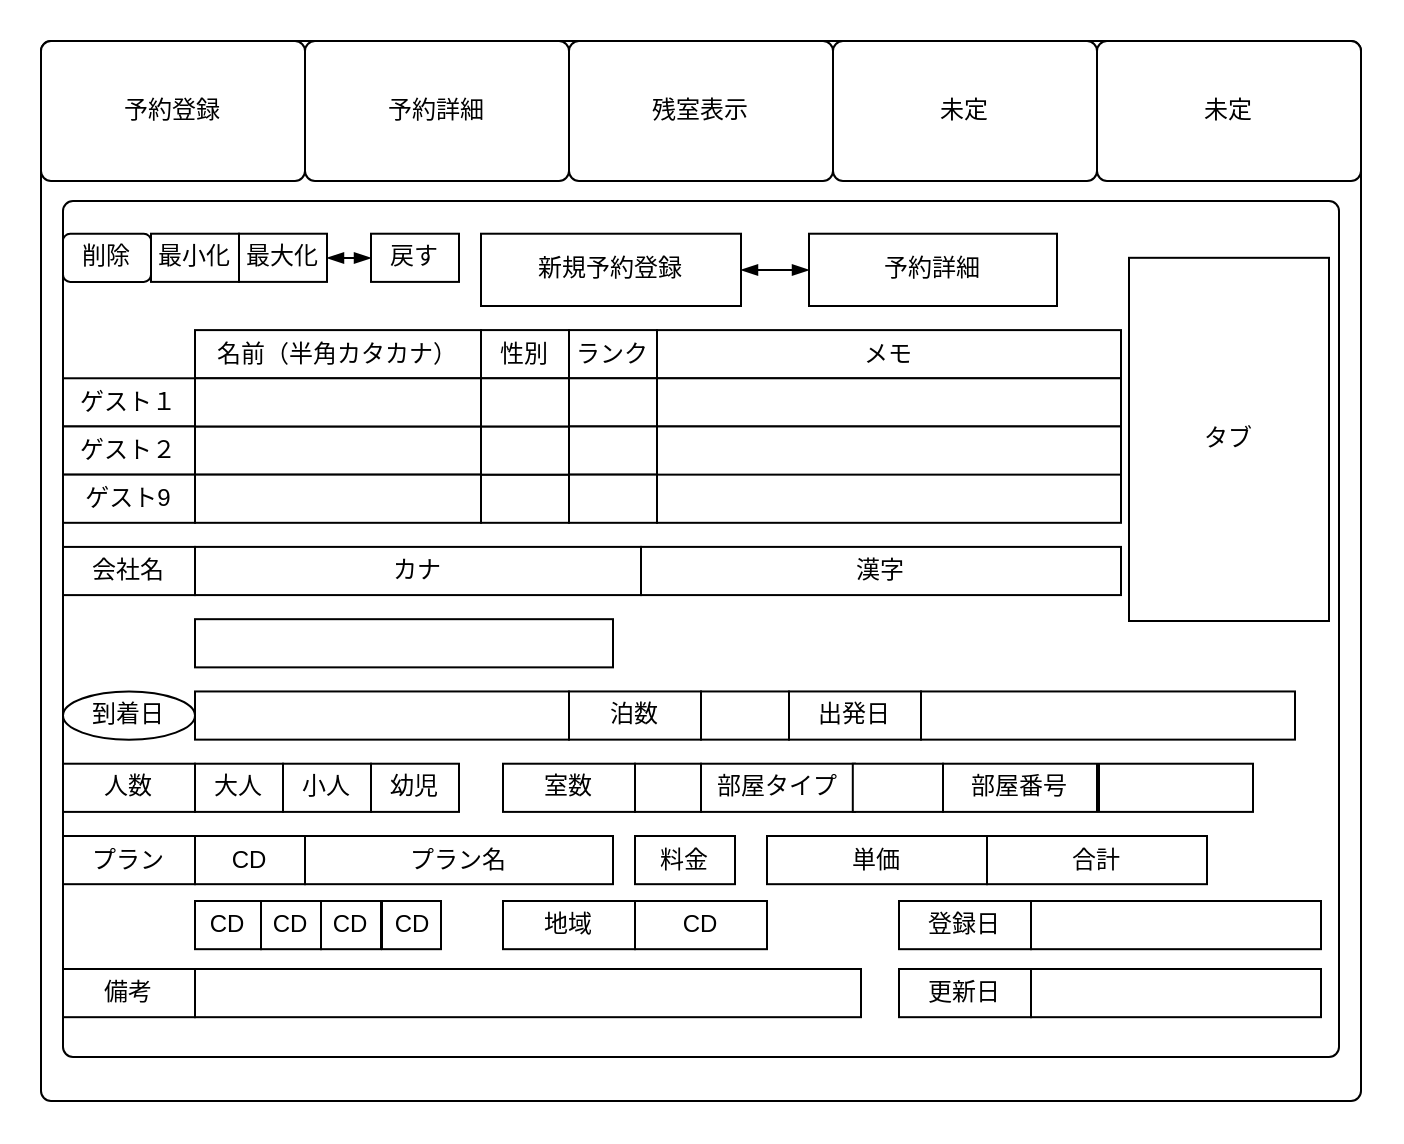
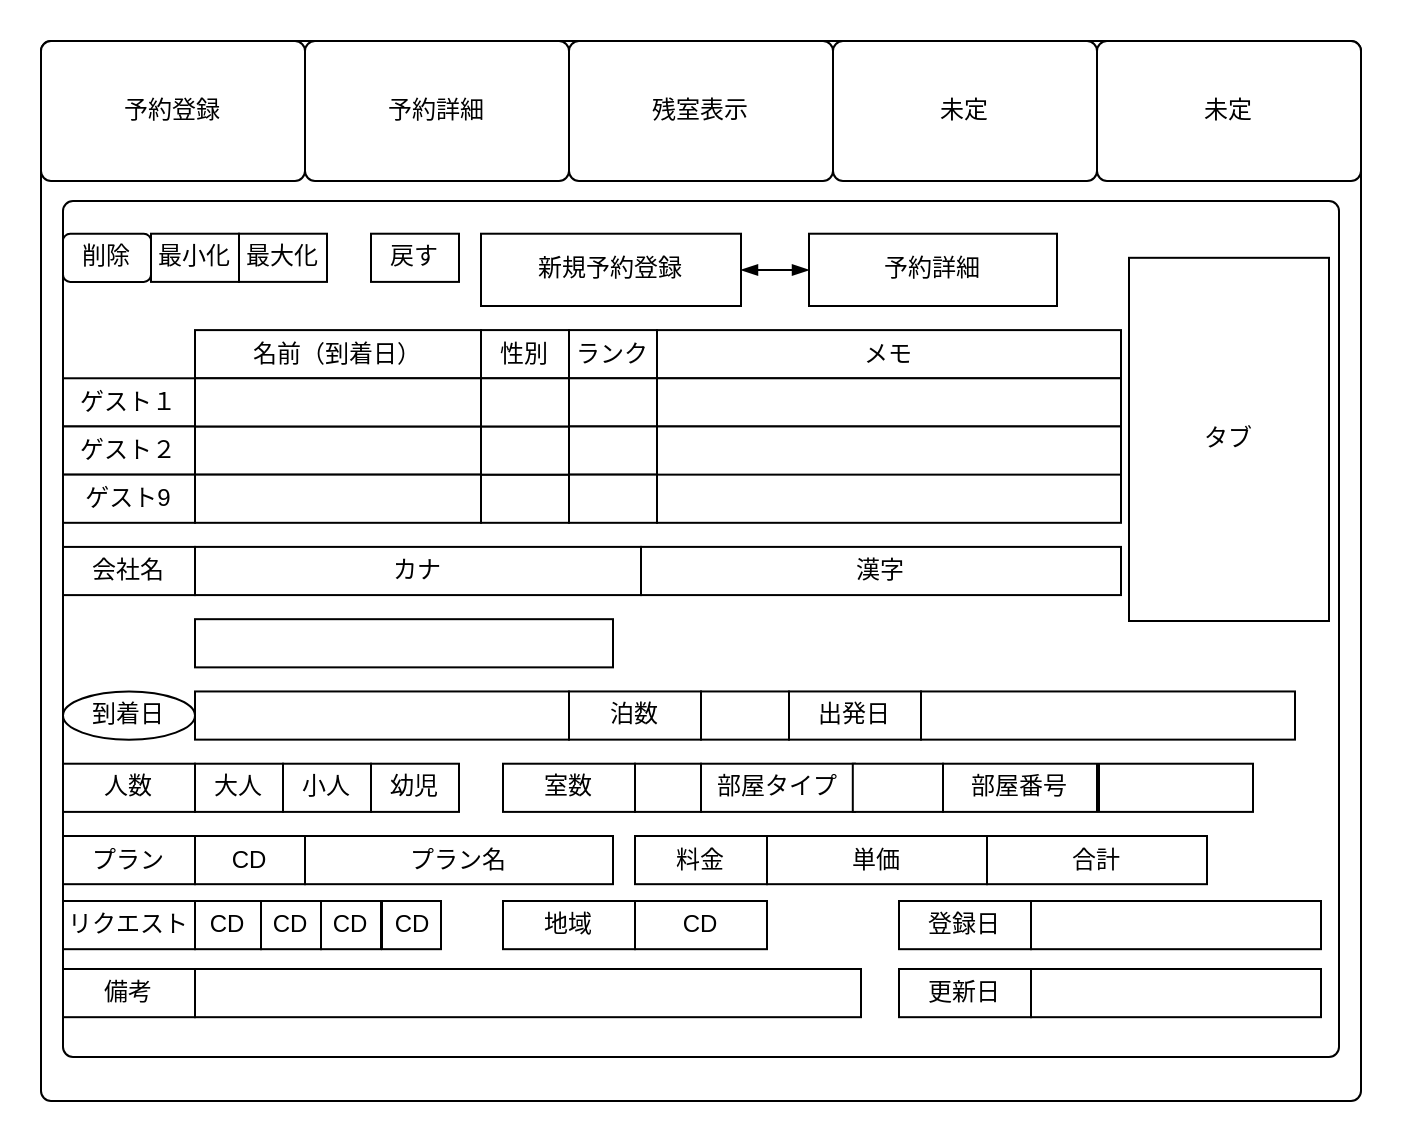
  <mxCell id="0" />
  <mxCell id="1" parent="0" />
  <mxCell id="2" value="" style="rounded=1;absoluteArcSize=1;html=1;arcSize=10;" vertex="1" parent="1"><mxGeometry x="20" y="20" width="660" height="530" as="geometry" /></mxCell>
  <mxCell id="3" value="main" style="html=1;shape=mxgraph.er.anchor;whiteSpace=wrap;" vertex="1" parent="2"><mxGeometry width="660" height="530.0" as="geometry" /></mxCell>
  <mxCell id="4" value="予約登録" style="rounded=1;absoluteArcSize=1;html=1;arcSize=10;whiteSpace=wrap;points=[];strokeColor=inherit;fillColor=inherit;" vertex="1" parent="2"><mxGeometry width="132" height="70" as="geometry" /></mxCell>
  <mxCell id="5" value="予約詳細" style="rounded=1;absoluteArcSize=1;html=1;arcSize=10;whiteSpace=wrap;points=[];strokeColor=inherit;fillColor=inherit;" vertex="1" parent="2"><mxGeometry x="132" width="132" height="70" as="geometry" /></mxCell>
  <mxCell id="6" value="残室表示" style="rounded=1;absoluteArcSize=1;html=1;arcSize=10;whiteSpace=wrap;points=[];strokeColor=inherit;fillColor=inherit;" vertex="1" parent="2"><mxGeometry x="264" width="132" height="70" as="geometry" /></mxCell>
  <mxCell id="7" value="未定" style="rounded=1;absoluteArcSize=1;html=1;arcSize=10;whiteSpace=wrap;points=[];strokeColor=inherit;fillColor=inherit;" vertex="1" parent="2"><mxGeometry x="528" width="132" height="70" as="geometry" /></mxCell>
  <mxCell id="8" value="未定" style="rounded=1;absoluteArcSize=1;html=1;arcSize=10;whiteSpace=wrap;points=[];strokeColor=inherit;fillColor=inherit;" vertex="1" parent="2"><mxGeometry x="396.0" width="132" height="70" as="geometry" /></mxCell>
  <mxCell id="9" value="" style="rounded=1;absoluteArcSize=1;html=1;arcSize=10;whiteSpace=wrap;points=[];strokeColor=inherit;fillColor=inherit;" vertex="1" parent="2"><mxGeometry x="11" y="80" width="638" height="427.96" as="geometry" /></mxCell>
  <mxCell id="10" value="削除" style="whiteSpace=wrap;html=1;align=center;rounded=1;" vertex="1" parent="2"><mxGeometry x="11" y="96.364" width="44" height="24.091" as="geometry" /></mxCell>
  <mxCell id="11" value="最小化" style="whiteSpace=wrap;html=1;align=center;" vertex="1" parent="2"><mxGeometry x="55.0" y="96.364" width="44" height="24.091" as="geometry" /></mxCell>
- <mxCell id="12" value="" style="edgeStyle=orthogonalEdgeStyle;rounded=0;orthogonalLoop=1;jettySize=auto;html=1;startArrow=blockThin;startFill=1;endArrow=blockThin;endFill=1;" edge="1" parent="2" source="13" target="14"><mxGeometry relative="1" as="geometry" /></mxCell>
  <mxCell id="13" value="最大化" style="whiteSpace=wrap;html=1;align=center;" vertex="1" parent="2"><mxGeometry x="99.0" y="96.364" width="44" height="24.091" as="geometry" /></mxCell>
  <mxCell id="14" value="戻す" style="whiteSpace=wrap;html=1;align=center;" vertex="1" parent="2"><mxGeometry x="165" y="96.364" width="44" height="24.091" as="geometry" /></mxCell>
- <mxCell id="15" value="名前（半角カタカナ）" style="whiteSpace=wrap;html=1;align=center;" vertex="1" parent="2"><mxGeometry x="77" y="144.55" width="143" height="24.09" as="geometry" /></mxCell>
+ <mxCell id="15" value="名前（到着日）" style="whiteSpace=wrap;html=1;align=center;" vertex="1" parent="2"><mxGeometry x="77" y="144.55" width="143" height="24.09" as="geometry" /></mxCell>
  <mxCell id="16" value="" style="whiteSpace=wrap;html=1;align=center;" vertex="1" parent="2"><mxGeometry x="77" y="192.73" width="143" height="24.09" as="geometry" /></mxCell>
  <mxCell id="17" value="" style="whiteSpace=wrap;html=1;align=center;" vertex="1" parent="2"><mxGeometry x="77" y="216.82" width="143" height="24.09" as="geometry" /></mxCell>
  <mxCell id="18" value="" style="whiteSpace=wrap;html=1;align=center;" vertex="1" parent="2"><mxGeometry x="77" y="168.64" width="143" height="24.09" as="geometry" /></mxCell>
  <mxCell id="19" value="性別" style="whiteSpace=wrap;html=1;align=center;" vertex="1" parent="2"><mxGeometry x="220.0" y="144.545" width="44" height="24.091" as="geometry" /></mxCell>
  <mxCell id="20" value="" style="whiteSpace=wrap;html=1;align=center;" vertex="1" parent="2"><mxGeometry x="220.0" y="216.818" width="44" height="24.091" as="geometry" /></mxCell>
  <mxCell id="21" value="" style="whiteSpace=wrap;html=1;align=center;" vertex="1" parent="2"><mxGeometry x="220.0" y="192.727" width="44" height="24.091" as="geometry" /></mxCell>
  <mxCell id="22" value="" style="whiteSpace=wrap;html=1;align=center;" vertex="1" parent="2"><mxGeometry x="220.0" y="168.636" width="44" height="24.091" as="geometry" /></mxCell>
  <mxCell id="23" value="ランク" style="whiteSpace=wrap;html=1;align=center;" vertex="1" parent="2"><mxGeometry x="264" y="144.545" width="44" height="24.091" as="geometry" /></mxCell>
  <mxCell id="24" value="" style="whiteSpace=wrap;html=1;align=center;" vertex="1" parent="2"><mxGeometry x="264" y="168.636" width="44" height="24.091" as="geometry" /></mxCell>
  <mxCell id="25" value="" style="whiteSpace=wrap;html=1;align=center;" vertex="1" parent="2"><mxGeometry x="264" y="192.727" width="44" height="24.091" as="geometry" /></mxCell>
  <mxCell id="26" value="" style="whiteSpace=wrap;html=1;align=center;" vertex="1" parent="2"><mxGeometry x="264" y="216.818" width="44" height="24.091" as="geometry" /></mxCell>
  <mxCell id="27" value="メモ" style="whiteSpace=wrap;html=1;align=center;" vertex="1" parent="2"><mxGeometry x="308" y="144.55" width="232" height="24.09" as="geometry" /></mxCell>
  <mxCell id="28" value="" style="whiteSpace=wrap;html=1;align=center;" vertex="1" parent="2"><mxGeometry x="308" y="168.64" width="232" height="24.09" as="geometry" /></mxCell>
  <mxCell id="29" value="" style="whiteSpace=wrap;html=1;align=center;" vertex="1" parent="2"><mxGeometry x="308" y="192.73" width="232" height="27.27" as="geometry" /></mxCell>
  <mxCell id="30" value="" style="whiteSpace=wrap;html=1;align=center;" vertex="1" parent="2"><mxGeometry x="308" y="216.82" width="232" height="24.09" as="geometry" /></mxCell>
  <mxCell id="31" value="ゲスト１" style="whiteSpace=wrap;html=1;align=center;" vertex="1" parent="2"><mxGeometry x="11" y="168.636" width="66" height="24.091" as="geometry" /></mxCell>
  <mxCell id="32" value="ゲスト２" style="whiteSpace=wrap;html=1;align=center;" vertex="1" parent="2"><mxGeometry x="11" y="192.727" width="66" height="24.091" as="geometry" /></mxCell>
  <mxCell id="33" value="ゲスト9" style="whiteSpace=wrap;html=1;align=center;" vertex="1" parent="2"><mxGeometry x="11" y="216.818" width="66" height="24.091" as="geometry" /></mxCell>
  <mxCell id="34" value="" style="edgeStyle=orthogonalEdgeStyle;rounded=0;orthogonalLoop=1;jettySize=auto;html=1;startArrow=blockThin;startFill=1;endArrow=blockThin;endFill=1;" edge="1" parent="2" source="35" target="36"><mxGeometry relative="1" as="geometry" /></mxCell>
  <mxCell id="35" value="新規予約登録" style="whiteSpace=wrap;html=1;align=center;" vertex="1" parent="2"><mxGeometry x="220" y="96.36" width="130" height="36.14" as="geometry" /></mxCell>
  <mxCell id="36" value="予約詳細" style="whiteSpace=wrap;html=1;align=center;" vertex="1" parent="2"><mxGeometry x="384" y="96.36" width="124" height="36.14" as="geometry" /></mxCell>
  <mxCell id="37" value="会社名" style="whiteSpace=wrap;html=1;align=center;" vertex="1" parent="2"><mxGeometry x="11" y="252.955" width="66" height="24.091" as="geometry" /></mxCell>
  <mxCell id="38" value="カナ" style="whiteSpace=wrap;html=1;align=center;" vertex="1" parent="2"><mxGeometry x="77" y="252.95" width="223" height="24.09" as="geometry" /></mxCell>
  <mxCell id="39" value="漢字" style="whiteSpace=wrap;html=1;align=center;" vertex="1" parent="2"><mxGeometry x="300" y="252.95" width="240" height="24.09" as="geometry" /></mxCell>
  <mxCell id="40" value="" style="whiteSpace=wrap;html=1;align=center;" vertex="1" parent="2"><mxGeometry x="77" y="289.091" width="209.0" height="24.091" as="geometry" /></mxCell>
  <mxCell id="41" value="到着日" style="ellipse;whiteSpace=wrap;html=1;align=center;" vertex="1" parent="2"><mxGeometry x="11" y="325.227" width="66" height="24.091" as="geometry" /></mxCell>
  <mxCell id="42" value="" style="whiteSpace=wrap;html=1;align=center;" vertex="1" parent="2"><mxGeometry x="77" y="325.227" width="187.0" height="24.091" as="geometry" /></mxCell>
  <mxCell id="43" value="泊数" style="whiteSpace=wrap;html=1;align=center;" vertex="1" parent="2"><mxGeometry x="264" y="325.227" width="66" height="24.091" as="geometry" /></mxCell>
  <mxCell id="44" value="" style="whiteSpace=wrap;html=1;align=center;" vertex="1" parent="2"><mxGeometry x="330" y="325.227" width="44" height="24.091" as="geometry" /></mxCell>
  <mxCell id="45" value="出発日" style="whiteSpace=wrap;html=1;align=center;" vertex="1" parent="2"><mxGeometry x="374.0" y="325.227" width="66" height="24.091" as="geometry" /></mxCell>
  <mxCell id="46" value="" style="whiteSpace=wrap;html=1;align=center;" vertex="1" parent="2"><mxGeometry x="440.0" y="325.227" width="187.0" height="24.091" as="geometry" /></mxCell>
  <mxCell id="47" value="人数" style="whiteSpace=wrap;html=1;align=center;" vertex="1" parent="2"><mxGeometry x="11" y="361.364" width="66" height="24.091" as="geometry" /></mxCell>
  <mxCell id="48" value="大人" style="whiteSpace=wrap;html=1;align=center;" vertex="1" parent="2"><mxGeometry x="77" y="361.364" width="44" height="24.091" as="geometry" /></mxCell>
  <mxCell id="49" value="小人" style="whiteSpace=wrap;html=1;align=center;" vertex="1" parent="2"><mxGeometry x="121.0" y="361.364" width="44" height="24.091" as="geometry" /></mxCell>
  <mxCell id="50" value="幼児" style="whiteSpace=wrap;html=1;align=center;" vertex="1" parent="2"><mxGeometry x="165" y="361.364" width="44" height="24.091" as="geometry" /></mxCell>
  <mxCell id="51" value="室数" style="whiteSpace=wrap;html=1;align=center;" vertex="1" parent="2"><mxGeometry x="231.0" y="361.364" width="66" height="24.091" as="geometry" /></mxCell>
  <mxCell id="52" value="" style="whiteSpace=wrap;html=1;align=center;" vertex="1" parent="2"><mxGeometry x="297" y="361.364" width="33" height="24.091" as="geometry" /></mxCell>
  <mxCell id="53" value="部屋タイプ" style="whiteSpace=wrap;html=1;align=center;" vertex="1" parent="2"><mxGeometry x="330" y="361.364" width="77" height="24.091" as="geometry" /></mxCell>
  <mxCell id="54" value="" style="whiteSpace=wrap;html=1;align=center;" vertex="1" parent="2"><mxGeometry x="405.9" y="361.364" width="45.1" height="24.091" as="geometry" /></mxCell>
  <mxCell id="55" value="プラン" style="whiteSpace=wrap;html=1;align=center;" vertex="1" parent="2"><mxGeometry x="11" y="397.5" width="66" height="24.091" as="geometry" /></mxCell>
  <mxCell id="56" value="CD" style="whiteSpace=wrap;html=1;align=center;" vertex="1" parent="2"><mxGeometry x="77" y="397.5" width="55.0" height="24.091" as="geometry" /></mxCell>
  <mxCell id="57" value="プラン名" style="whiteSpace=wrap;html=1;align=center;" vertex="1" parent="2"><mxGeometry x="132" y="397.5" width="154" height="24.091" as="geometry" /></mxCell>
- <mxCell id="58" value="料金" style="whiteSpace=wrap;html=1;align=center;" vertex="1" parent="2"><mxGeometry x="297" y="397.5" width="50" height="24.091" as="geometry" /></mxCell>
+ <mxCell id="58" value="料金" style="whiteSpace=wrap;html=1;align=center;" vertex="1" parent="2"><mxGeometry x="297" y="397.5" width="66" height="24.091" as="geometry" /></mxCell>
  <mxCell id="59" value="単価" style="whiteSpace=wrap;html=1;align=center;" vertex="1" parent="2"><mxGeometry x="363.0" y="397.5" width="110.0" height="24.091" as="geometry" /></mxCell>
  <mxCell id="60" value="合計" style="whiteSpace=wrap;html=1;align=center;" vertex="1" parent="2"><mxGeometry x="473.0" y="397.5" width="110.0" height="24.091" as="geometry" /></mxCell>
+ <mxCell id="61" value="リクエスト" style="whiteSpace=wrap;html=1;align=center;" vertex="1" parent="2"><mxGeometry x="11" y="430.0" width="66" height="24.091" as="geometry" /></mxCell>
  <mxCell id="62" value="CD" style="whiteSpace=wrap;html=1;align=center;" vertex="1" parent="2"><mxGeometry x="77" y="430" width="33" height="24.09" as="geometry" /></mxCell>
  <mxCell id="63" value="CD" style="whiteSpace=wrap;html=1;align=center;" vertex="1" parent="2"><mxGeometry x="110" y="430" width="30" height="24.09" as="geometry" /></mxCell>
  <mxCell id="64" value="CD" style="whiteSpace=wrap;html=1;align=center;" vertex="1" parent="2"><mxGeometry x="140" y="430" width="30" height="24.09" as="geometry" /></mxCell>
  <mxCell id="65" value="CD" style="whiteSpace=wrap;html=1;align=center;" vertex="1" parent="2"><mxGeometry x="170.5" y="430" width="29.5" height="24.09" as="geometry" /></mxCell>
  <mxCell id="66" value="地域" style="whiteSpace=wrap;html=1;align=center;" vertex="1" parent="2"><mxGeometry x="231" y="430.0" width="66" height="24.091" as="geometry" /></mxCell>
  <mxCell id="67" value="CD" style="whiteSpace=wrap;html=1;align=center;" vertex="1" parent="2"><mxGeometry x="297" y="430.0" width="66" height="24.091" as="geometry" /></mxCell>
  <mxCell id="68" value="備考" style="whiteSpace=wrap;html=1;align=center;" vertex="1" parent="2"><mxGeometry x="11" y="464.0" width="66" height="24.091" as="geometry" /></mxCell>
  <mxCell id="69" value="" style="whiteSpace=wrap;html=1;align=center;" vertex="1" parent="2"><mxGeometry x="77" y="464" width="333" height="24.09" as="geometry" /></mxCell>
  <mxCell id="70" value="登録日" style="whiteSpace=wrap;html=1;align=center;" vertex="1" parent="2"><mxGeometry x="429" y="430.0" width="66" height="24.091" as="geometry" /></mxCell>
  <mxCell id="71" value="更新日" style="whiteSpace=wrap;html=1;align=center;" vertex="1" parent="2"><mxGeometry x="429" y="464.0" width="66" height="24.091" as="geometry" /></mxCell>
  <mxCell id="72" value="" style="whiteSpace=wrap;html=1;align=center;" vertex="1" parent="2"><mxGeometry x="495" y="464" width="145" height="24.09" as="geometry" /></mxCell>
  <mxCell id="73" value="" style="whiteSpace=wrap;html=1;align=center;" vertex="1" parent="2"><mxGeometry x="495" y="430" width="145" height="24.09" as="geometry" /></mxCell>
  <mxCell id="74" value="タブ" style="whiteSpace=wrap;html=1;align=center;" vertex="1" parent="2"><mxGeometry x="544" y="108.41" width="100" height="181.59" as="geometry" /></mxCell>
  <mxCell id="75" value="部屋番号" style="whiteSpace=wrap;html=1;align=center;" vertex="1" parent="2"><mxGeometry x="451" y="361.364" width="77" height="24.091" as="geometry" /></mxCell>
  <mxCell id="76" value="" style="whiteSpace=wrap;html=1;align=center;" vertex="1" parent="2"><mxGeometry x="529" y="361.364" width="77" height="24.091" as="geometry" /></mxCell>
